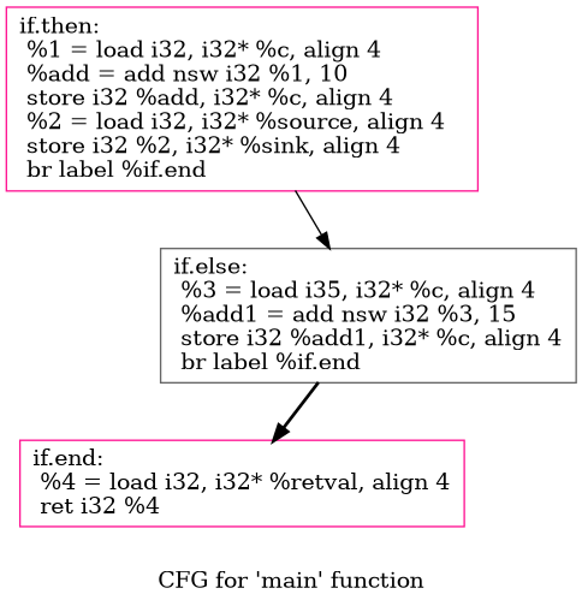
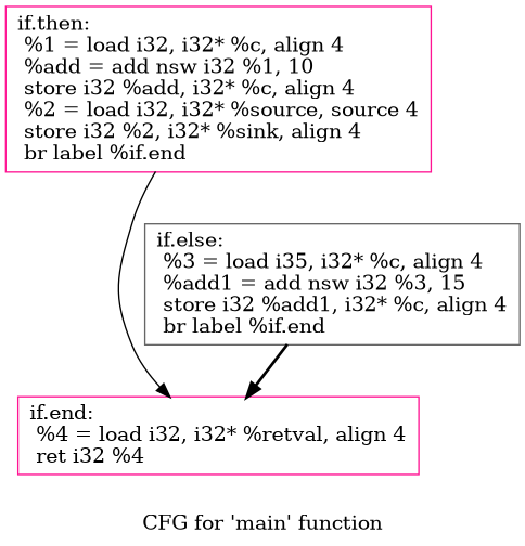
  digraph {
    label="CFG for 'main' function"
    node [color=deeppink shape=record]
-   n1 [label="{if.then:                                          \l  %1 = load i32, i32* %c, align 4\l  %add = add nsw i32 %1, 10\l  store i32 %add, i32* %c, align 4\l  %2 = load i32, i32* %source, align 4\l  store i32 %2, i32* %sink, align 4\l  br label %if.end\l}"]
+   n1 [label="{if.then:                                          \l  %1 = load i32, i32* %c, align 4\l  %add = add nsw i32 %1, 10\l  store i32 %add, i32* %c, align 4\l  %2 = load i32, i32* %source, source 4\l  store i32 %2, i32* %sink, align 4\l  br label %if.end\l}"]
    n2 [label="{if.end:                                           \l  %4 = load i32, i32* %retval, align 4\l  ret i32 %4\l}"]
    n3 [color=gray40 label="{if.else:                                          \l  %3 = load i35, i32* %c, align 4\l  %add1 = add nsw i32 %3, 15\l  store i32 %add1, i32* %c, align 4\l  br label %if.end\l}"]
-   n1 -> n3 [style=solid]
+   n1 -> n2 [style=solid]
    n3 -> n2 [style=bold]
  }
